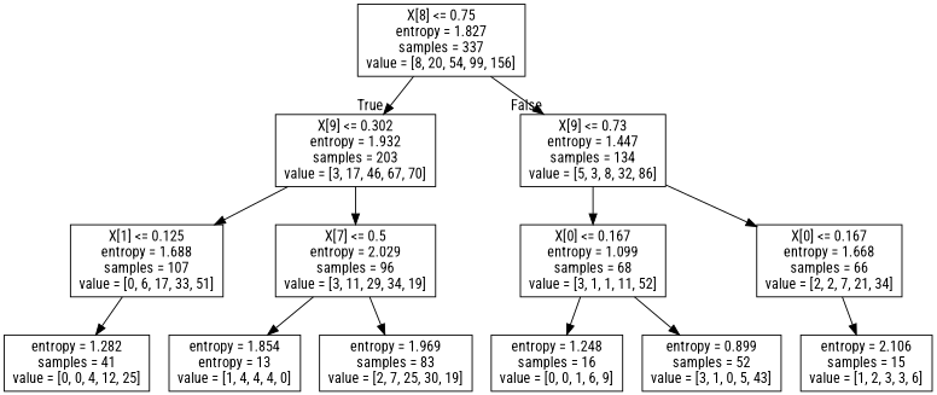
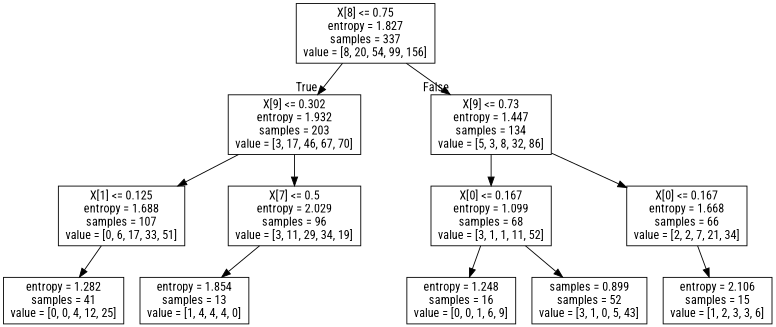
  digraph {
    fontname="Roboto Condensed"
    node [fontname="Roboto Condensed" shape=box]
    edge [fontname="Roboto Condensed"]
    n1 [label="X[8] <= 0.75\nentropy = 1.827\nsamples = 337\nvalue = [8, 20, 54, 99, 156]"]
    n2 [label="X[9] <= 0.302\nentropy = 1.932\nsamples = 203\nvalue = [3, 17, 46, 67, 70]"]
    n3 [label="X[9] <= 0.73\nentropy = 1.447\nsamples = 134\nvalue = [5, 3, 8, 32, 86]"]
    n4 [label="X[1] <= 0.125\nentropy = 1.688\nsamples = 107\nvalue = [0, 6, 17, 33, 51]"]
    n5 [label="X[7] <= 0.5\nentropy = 2.029\nsamples = 96\nvalue = [3, 11, 29, 34, 19]"]
    n6 [label="X[0] <= 0.167\nentropy = 1.099\nsamples = 68\nvalue = [3, 1, 1, 11, 52]"]
    n7 [label="X[0] <= 0.167\nentropy = 1.668\nsamples = 66\nvalue = [2, 2, 7, 21, 34]"]
    n8 [label="entropy = 1.282\nsamples = 41\nvalue = [0, 0, 4, 12, 25]"]
-   n9 [label="entropy = 1.854\nentropy = 13\nvalue = [1, 4, 4, 4, 0]"]
-   n10 [label="entropy = 1.969\nsamples = 83\nvalue = [2, 7, 25, 30, 19]"]
+   n9 [label="entropy = 1.854\nsamples = 13\nvalue = [1, 4, 4, 4, 0]"]
    n11 [label="entropy = 1.248\nsamples = 16\nvalue = [0, 0, 1, 6, 9]"]
-   n12 [label="entropy = 0.899\nsamples = 52\nvalue = [3, 1, 0, 5, 43]"]
+   n12 [label="samples = 0.899\nsamples = 52\nvalue = [3, 1, 0, 5, 43]"]
    n13 [label="entropy = 2.106\nsamples = 15\nvalue = [1, 2, 3, 3, 6]"]
    n1 -> n2 [headlabel=True labelangle=45 labeldistance=2.5]
    n1 -> n3 [headlabel=False labelangle=-45 labeldistance=2.5]
    n2 -> n4
    n2 -> n5
    n3 -> n6
    n3 -> n7
    n4 -> n8
    n5 -> n9
-   n5 -> n10
    n6 -> n11
    n6 -> n12
    n7 -> n13
  }
